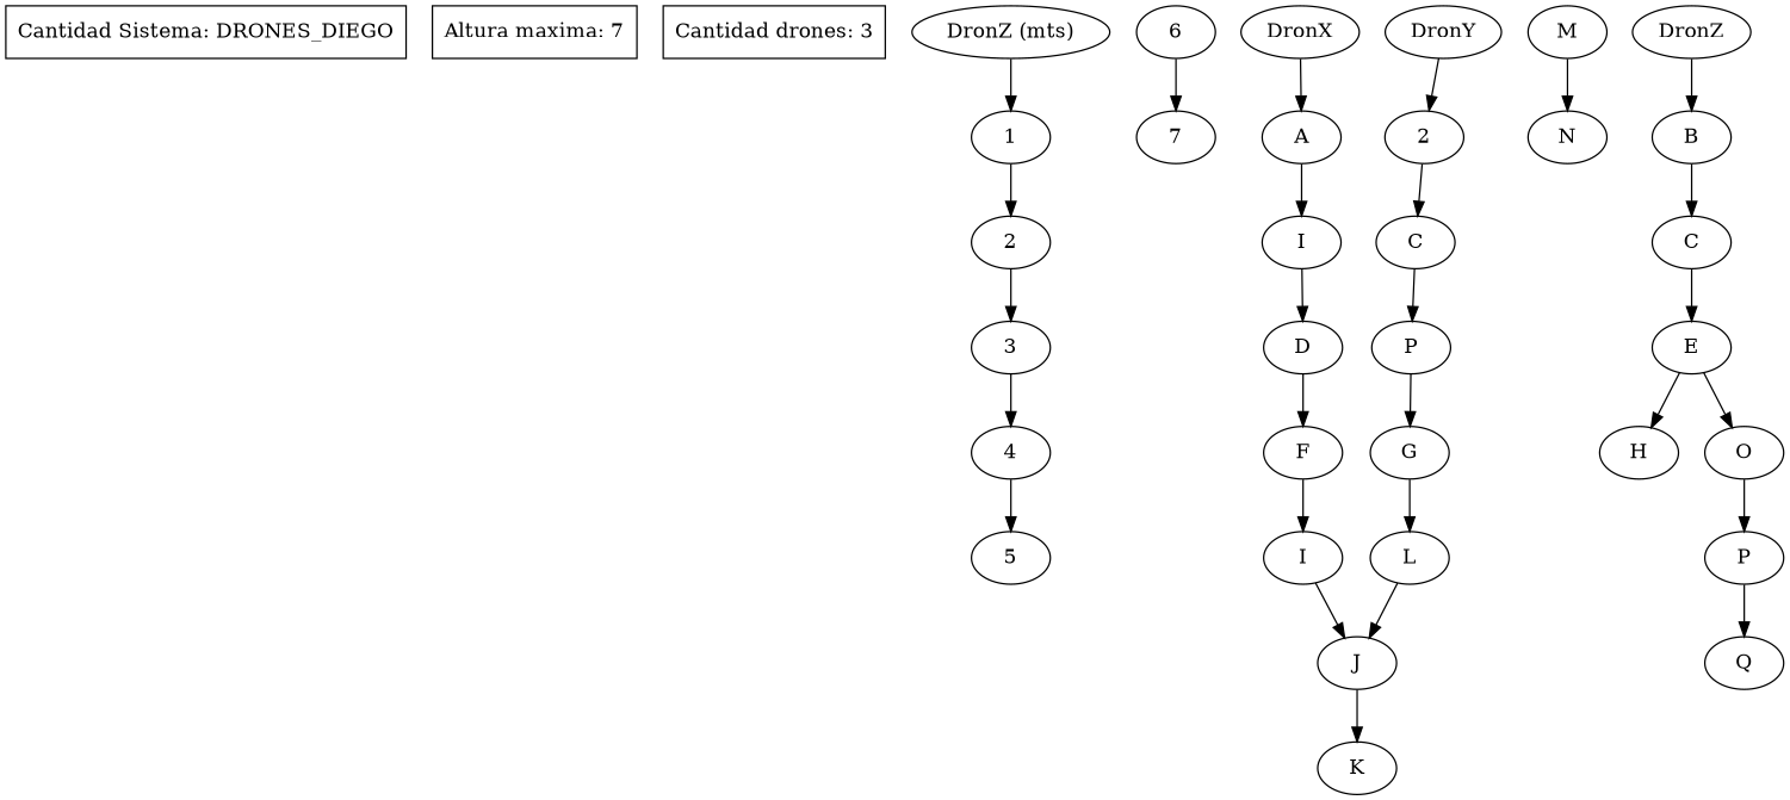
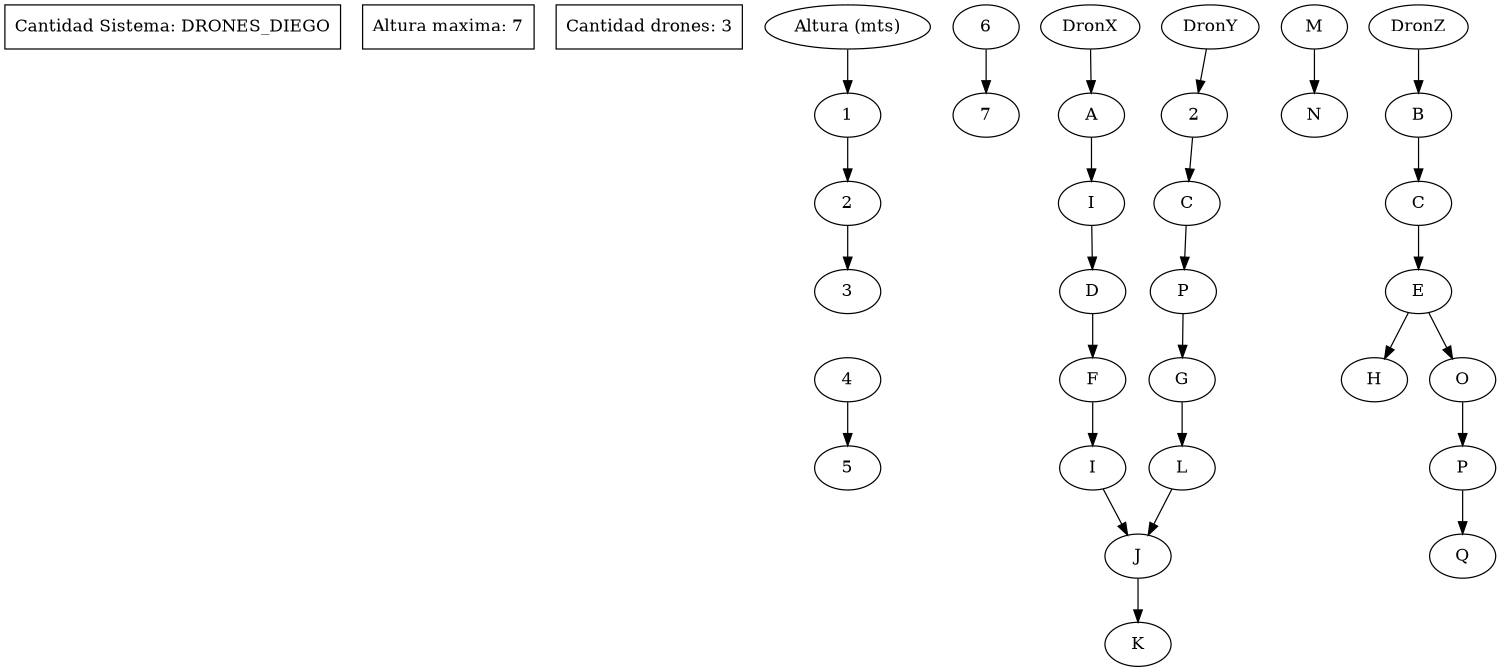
  digraph {
    node [shape=oval]
    n1 [label="Cantidad Sistema: DRONES_DIEGO" shape=box]
    n2 [label="Altura maxima: 7" shape=box]
    n3 [label="Cantidad drones: 3" shape=box]
-   n4 [label="DronZ (mts)"]
+   n4 [label="Altura (mts)"]
    n5 [label=1]
    n6 [label=2]
    n7 [label=3]
    n8 [label=4]
    n9 [label=5]
    n10 [label=6]
    n11 [label=7]
    n12 [label=DronX]
    n13 [label=A]
    n14 [label=I]
    n15 [label=D]
    n16 [label=F]
    n17 [label=I]
    n18 [label=J]
    n19 [label=K]
    n20 [label=DronY]
    n21 [label=2]
    n22 [label=C]
    n23 [label=P]
    n24 [label=G]
    n25 [label=L]
    n26 [label=M]
    n27 [label=N]
    n28 [label=DronZ]
    n29 [label=B]
    n30 [label=C]
    n31 [label=E]
    n32 [label=H]
    n33 [label=O]
    n34 [label=P]
    n35 [label=Q]
    n4 -> n5
    n5 -> n6
    n6 -> n7
-   n7 -> n8
    n8 -> n9
    n10 -> n11
    n12 -> n13
    n13 -> n14
    n14 -> n15
    n15 -> n16
    n16 -> n17
    n17 -> n18
    n18 -> n19
    n20 -> n21
    n21 -> n22
    n22 -> n23
    n23 -> n24
    n24 -> n25
    n25 -> n18
    n26 -> n27
    n28 -> n29
    n29 -> n30
    n30 -> n31
    n31 -> n32
    n31 -> n33
    n33 -> n34
    n34 -> n35
  }
